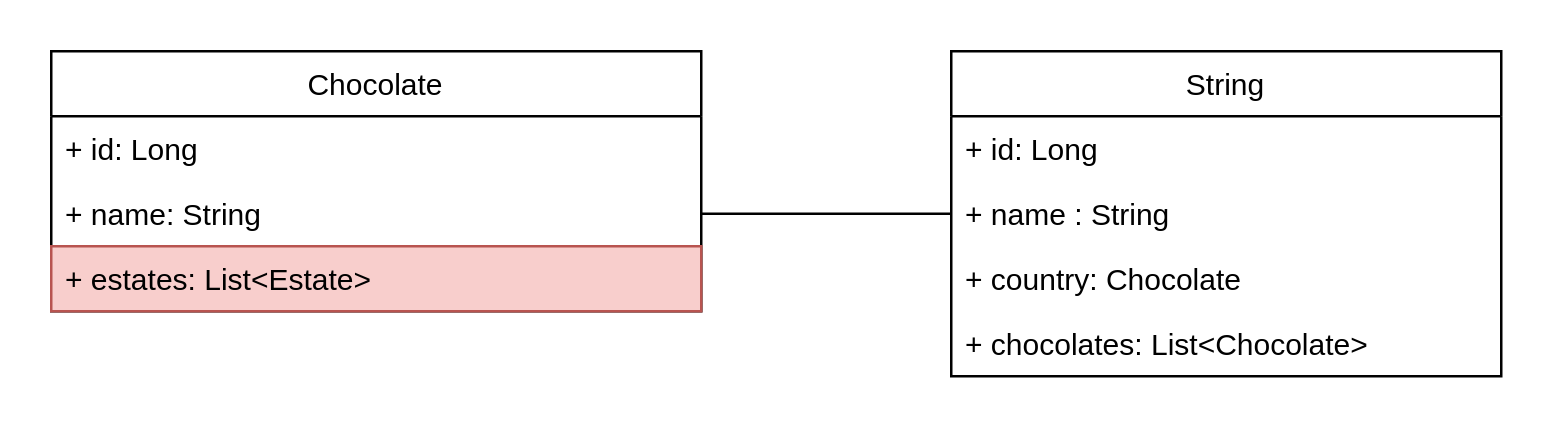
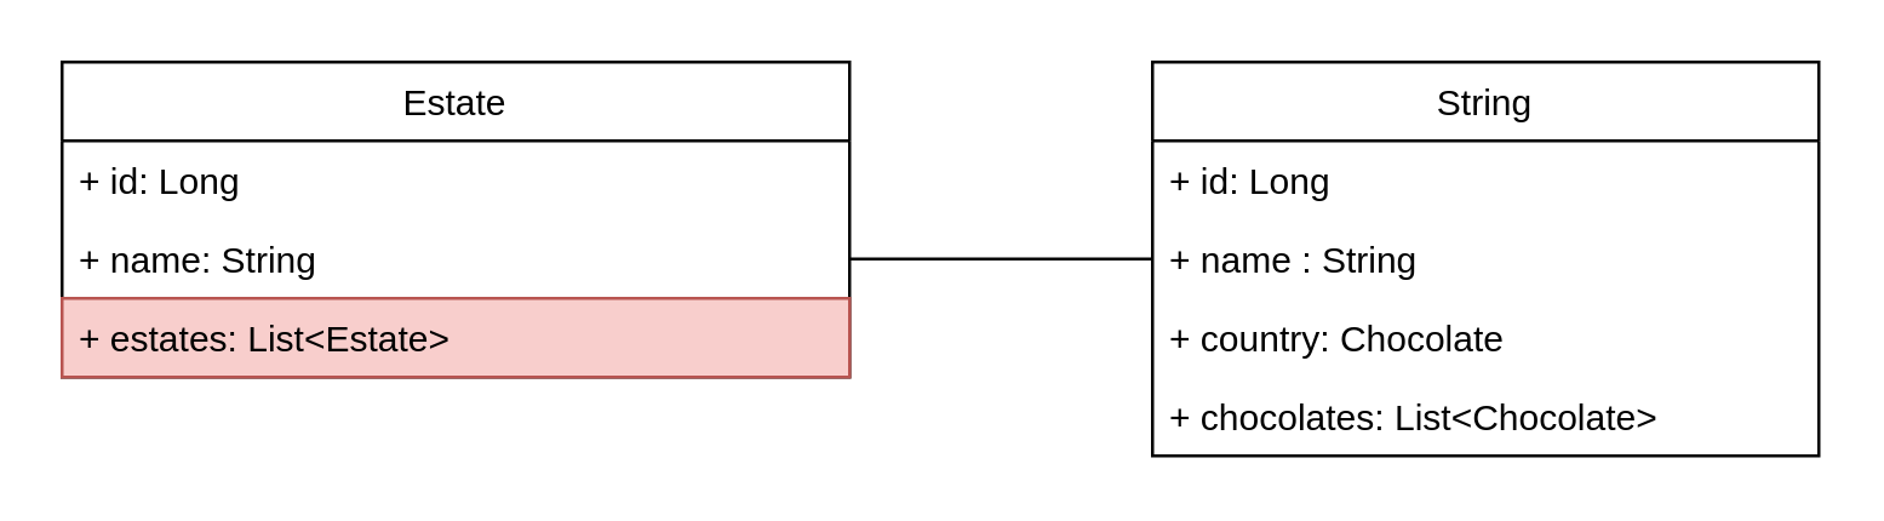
  <mxCell id="0" />
  <mxCell id="1" parent="0" />
- <mxCell id="2" value="Chocolate" style="swimlane;fontStyle=0;childLayout=stackLayout;horizontal=1;startSize=26;fillColor=none;horizontalStack=0;resizeParent=1;resizeParentMax=0;resizeLast=0;collapsible=1;marginBottom=0;" parent="1" vertex="1"><mxGeometry x="20" y="20" width="260" height="104" as="geometry" /></mxCell>
+ <mxCell id="2" value="Estate" style="swimlane;fontStyle=0;childLayout=stackLayout;horizontal=1;startSize=26;fillColor=none;horizontalStack=0;resizeParent=1;resizeParentMax=0;resizeLast=0;collapsible=1;marginBottom=0;" parent="1" vertex="1"><mxGeometry x="20" y="20" width="260" height="104" as="geometry" /></mxCell>
  <mxCell id="3" value="+ id: Long" style="text;strokeColor=none;fillColor=none;align=left;verticalAlign=top;spacingLeft=4;spacingRight=4;overflow=hidden;rotatable=0;points=[[0,0.5],[1,0.5]];portConstraint=eastwest;" parent="2" vertex="1"><mxGeometry y="26" width="260" height="26" as="geometry" /></mxCell>
  <mxCell id="4" value="+ name: String" style="text;strokeColor=none;fillColor=none;align=left;verticalAlign=top;spacingLeft=4;spacingRight=4;overflow=hidden;rotatable=0;points=[[0,0.5],[1,0.5]];portConstraint=eastwest;" parent="2" vertex="1"><mxGeometry y="52" width="260" height="26" as="geometry" /></mxCell>
  <mxCell id="5" value="+ estates: List&lt;Estate&gt;" style="text;strokeColor=#b85450;fillColor=#f8cecc;align=left;verticalAlign=top;spacingLeft=4;spacingRight=4;overflow=hidden;rotatable=0;points=[[0,0.5],[1,0.5]];portConstraint=eastwest;" parent="2" vertex="1"><mxGeometry y="78" width="260" height="26" as="geometry" /></mxCell>
  <mxCell id="6" value="String" style="swimlane;fontStyle=0;childLayout=stackLayout;horizontal=1;startSize=26;fillColor=none;horizontalStack=0;resizeParent=1;resizeParentMax=0;resizeLast=0;collapsible=1;marginBottom=0;" parent="1" vertex="1"><mxGeometry x="380" y="20" width="220" height="130" as="geometry" /></mxCell>
  <mxCell id="7" value="+ id: Long" style="text;strokeColor=none;fillColor=none;align=left;verticalAlign=top;spacingLeft=4;spacingRight=4;overflow=hidden;rotatable=0;points=[[0,0.5],[1,0.5]];portConstraint=eastwest;" parent="6" vertex="1"><mxGeometry y="26" width="220" height="26" as="geometry" /></mxCell>
  <mxCell id="8" value="+ name : String" style="text;strokeColor=none;fillColor=none;align=left;verticalAlign=top;spacingLeft=4;spacingRight=4;overflow=hidden;rotatable=0;points=[[0,0.5],[1,0.5]];portConstraint=eastwest;" parent="6" vertex="1"><mxGeometry y="52" width="220" height="26" as="geometry" /></mxCell>
  <mxCell id="9" value="+ country: Chocolate" style="text;strokeColor=none;fillColor=none;align=left;verticalAlign=top;spacingLeft=4;spacingRight=4;overflow=hidden;rotatable=0;points=[[0,0.5],[1,0.5]];portConstraint=eastwest;" parent="6" vertex="1"><mxGeometry y="78" width="220" height="26" as="geometry" /></mxCell>
  <mxCell id="10" value="+ chocolates: List&lt;Chocolate&gt;" style="text;strokeColor=none;fillColor=none;align=left;verticalAlign=top;spacingLeft=4;spacingRight=4;overflow=hidden;rotatable=0;points=[[0,0.5],[1,0.5]];portConstraint=eastwest;" parent="6" vertex="1"><mxGeometry y="104" width="220" height="26" as="geometry" /></mxCell>
  <mxCell id="11" value="" style="endArrow=none;html=1;rounded=0;entryX=0;entryY=0.5;entryDx=0;entryDy=0;exitX=1;exitY=0.5;exitDx=0;exitDy=0;" edge="1" parent="1" source="4" target="8"><mxGeometry width="50" height="50" relative="1" as="geometry"><mxPoint x="330" y="250" as="sourcePoint" /><mxPoint x="380" y="200" as="targetPoint" /></mxGeometry></mxCell>
